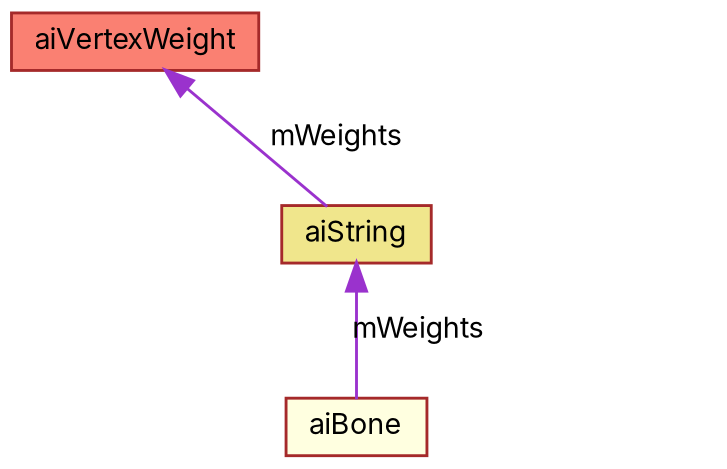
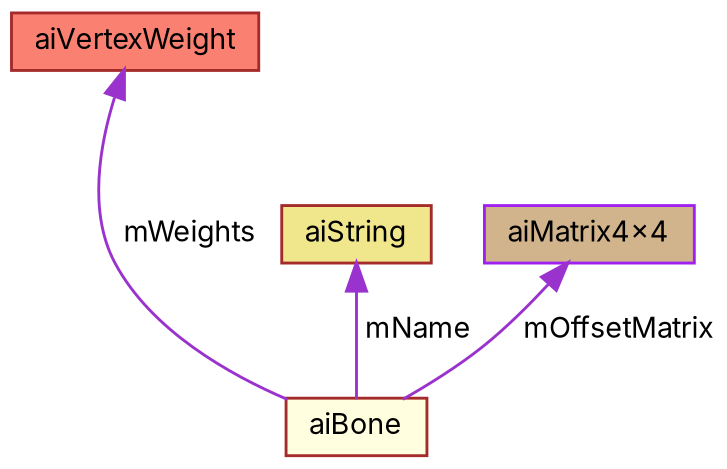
  digraph {
    fontname=Inter
    node [color=brown fontname=Inter fontsize=10 shape=record style=filled]
    edge [color=darkorchid3 dir=back fontname=Inter fontsize=10 labelfontname=Helvetica labelfontsize=10 style=solid]
    n1 [fillcolor=lightyellow fontcolor=black height=0.2 label=aiBone width=0.4]
    n2 [fillcolor=salmon height=0.2 label=aiVertexWeight width=0.4]
    n3 [fillcolor=khaki height=0.2 label=aiString width=0.4]
-   n2 -> n3 [label=" mWeights"]
-   n3 -> n1 [label=" mWeights"]
+   n4 [color=purple fillcolor=tan height=0.2 label=aiMatrix4x4 width=0.4]
+   n2 -> n1 [label=" mWeights"]
+   n3 -> n1 [label=" mName"]
+   n4 -> n1 [label=" mOffsetMatrix"]
  }
